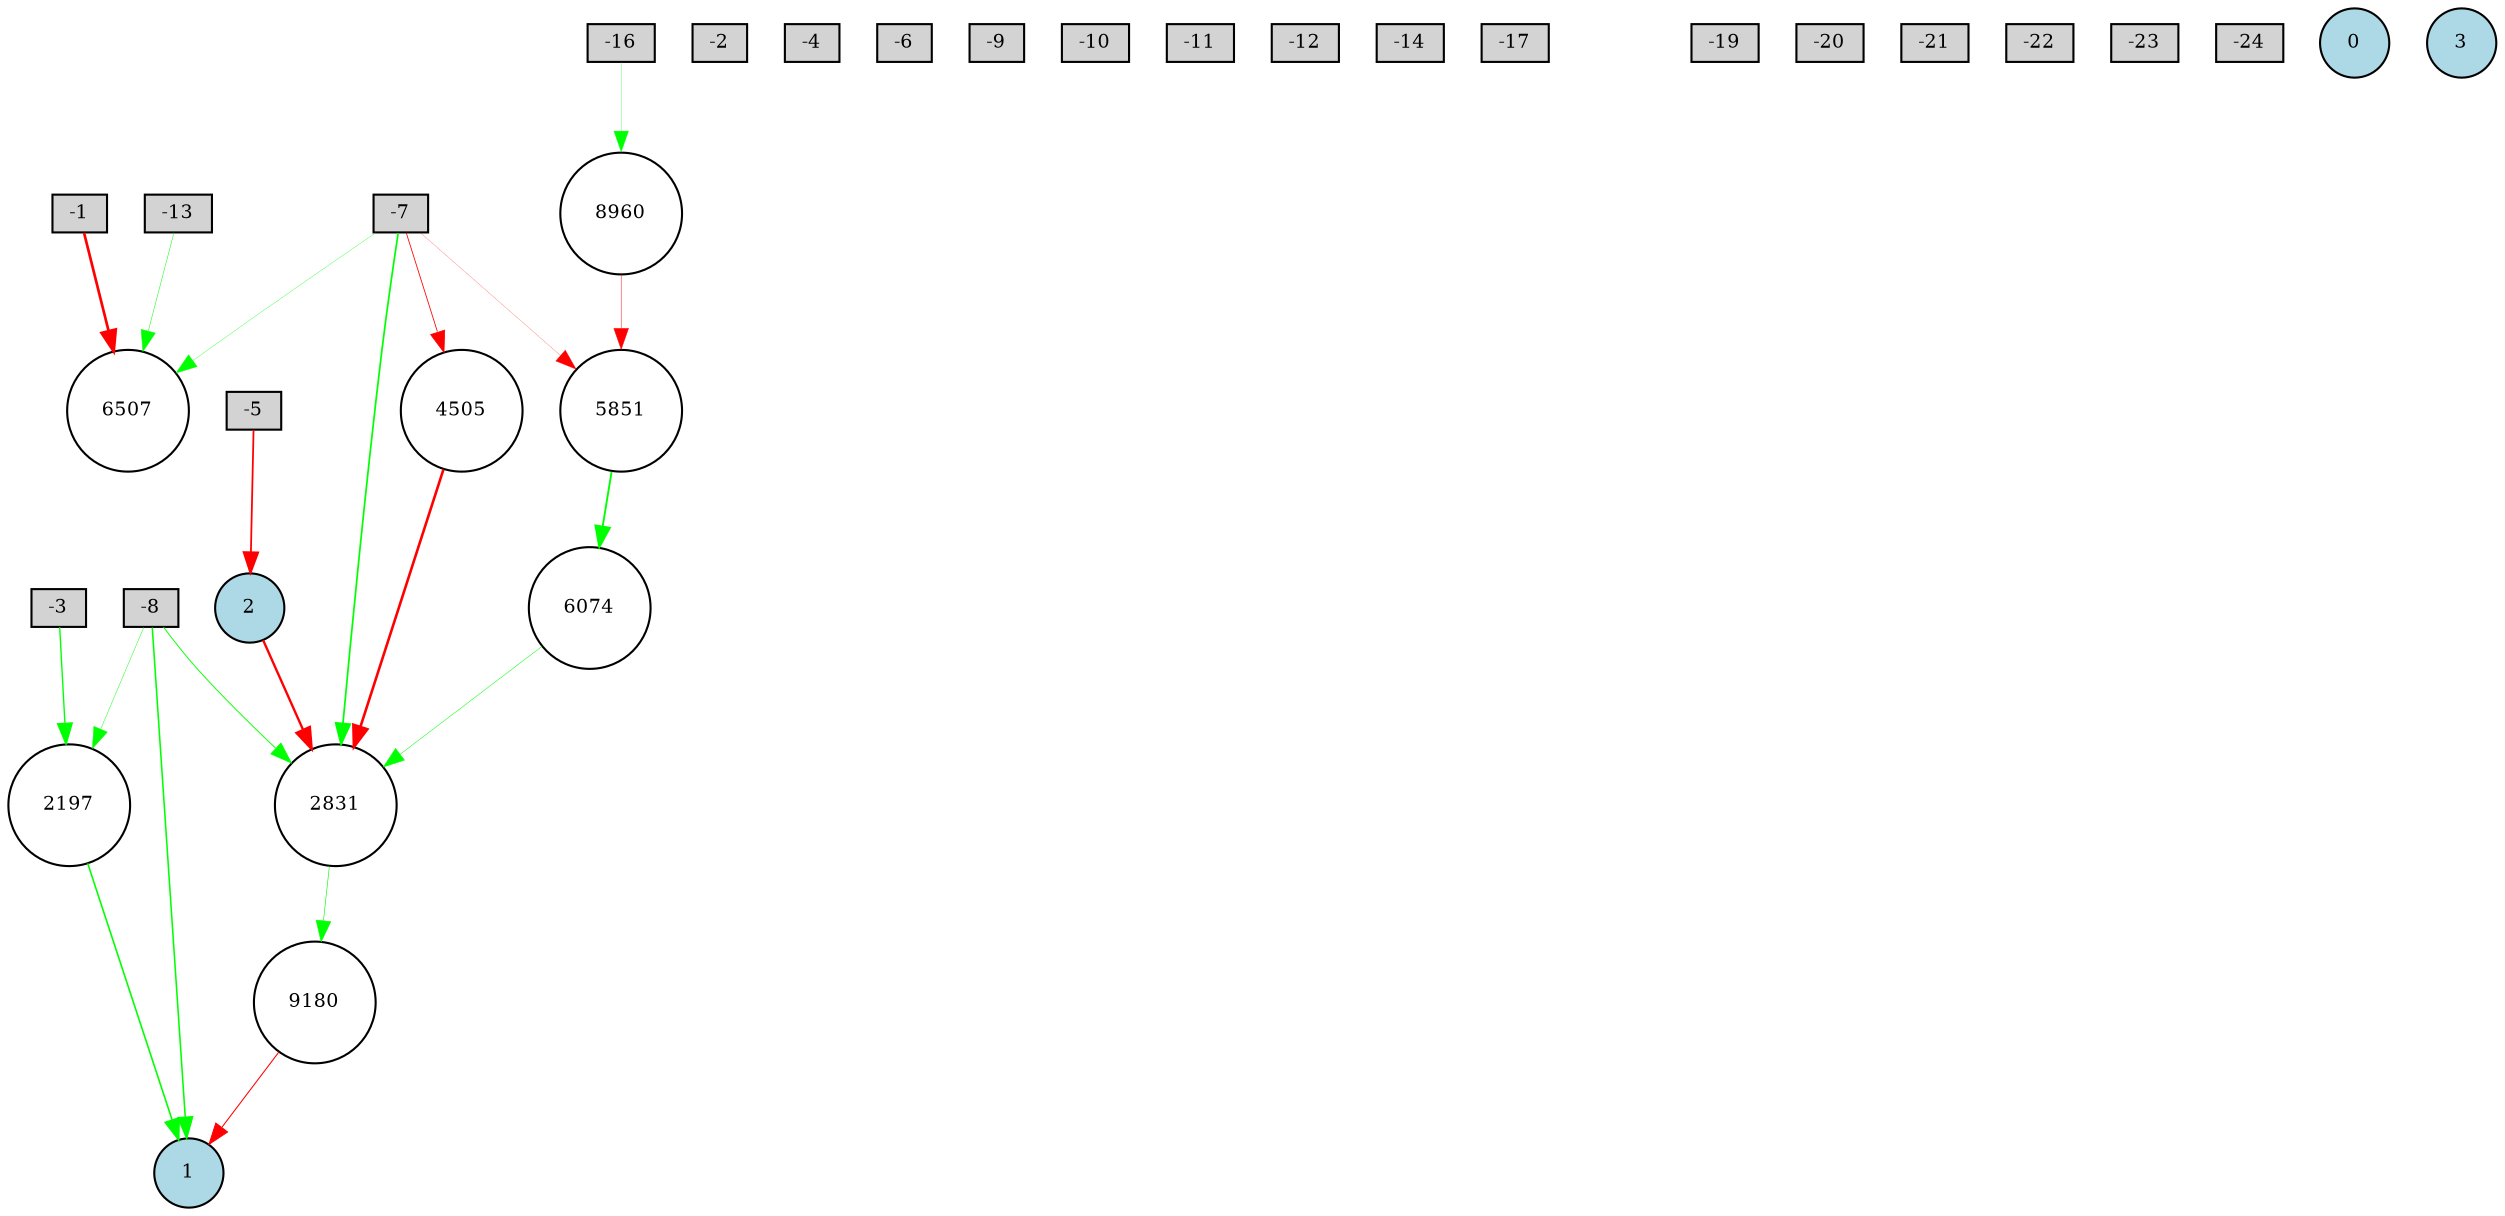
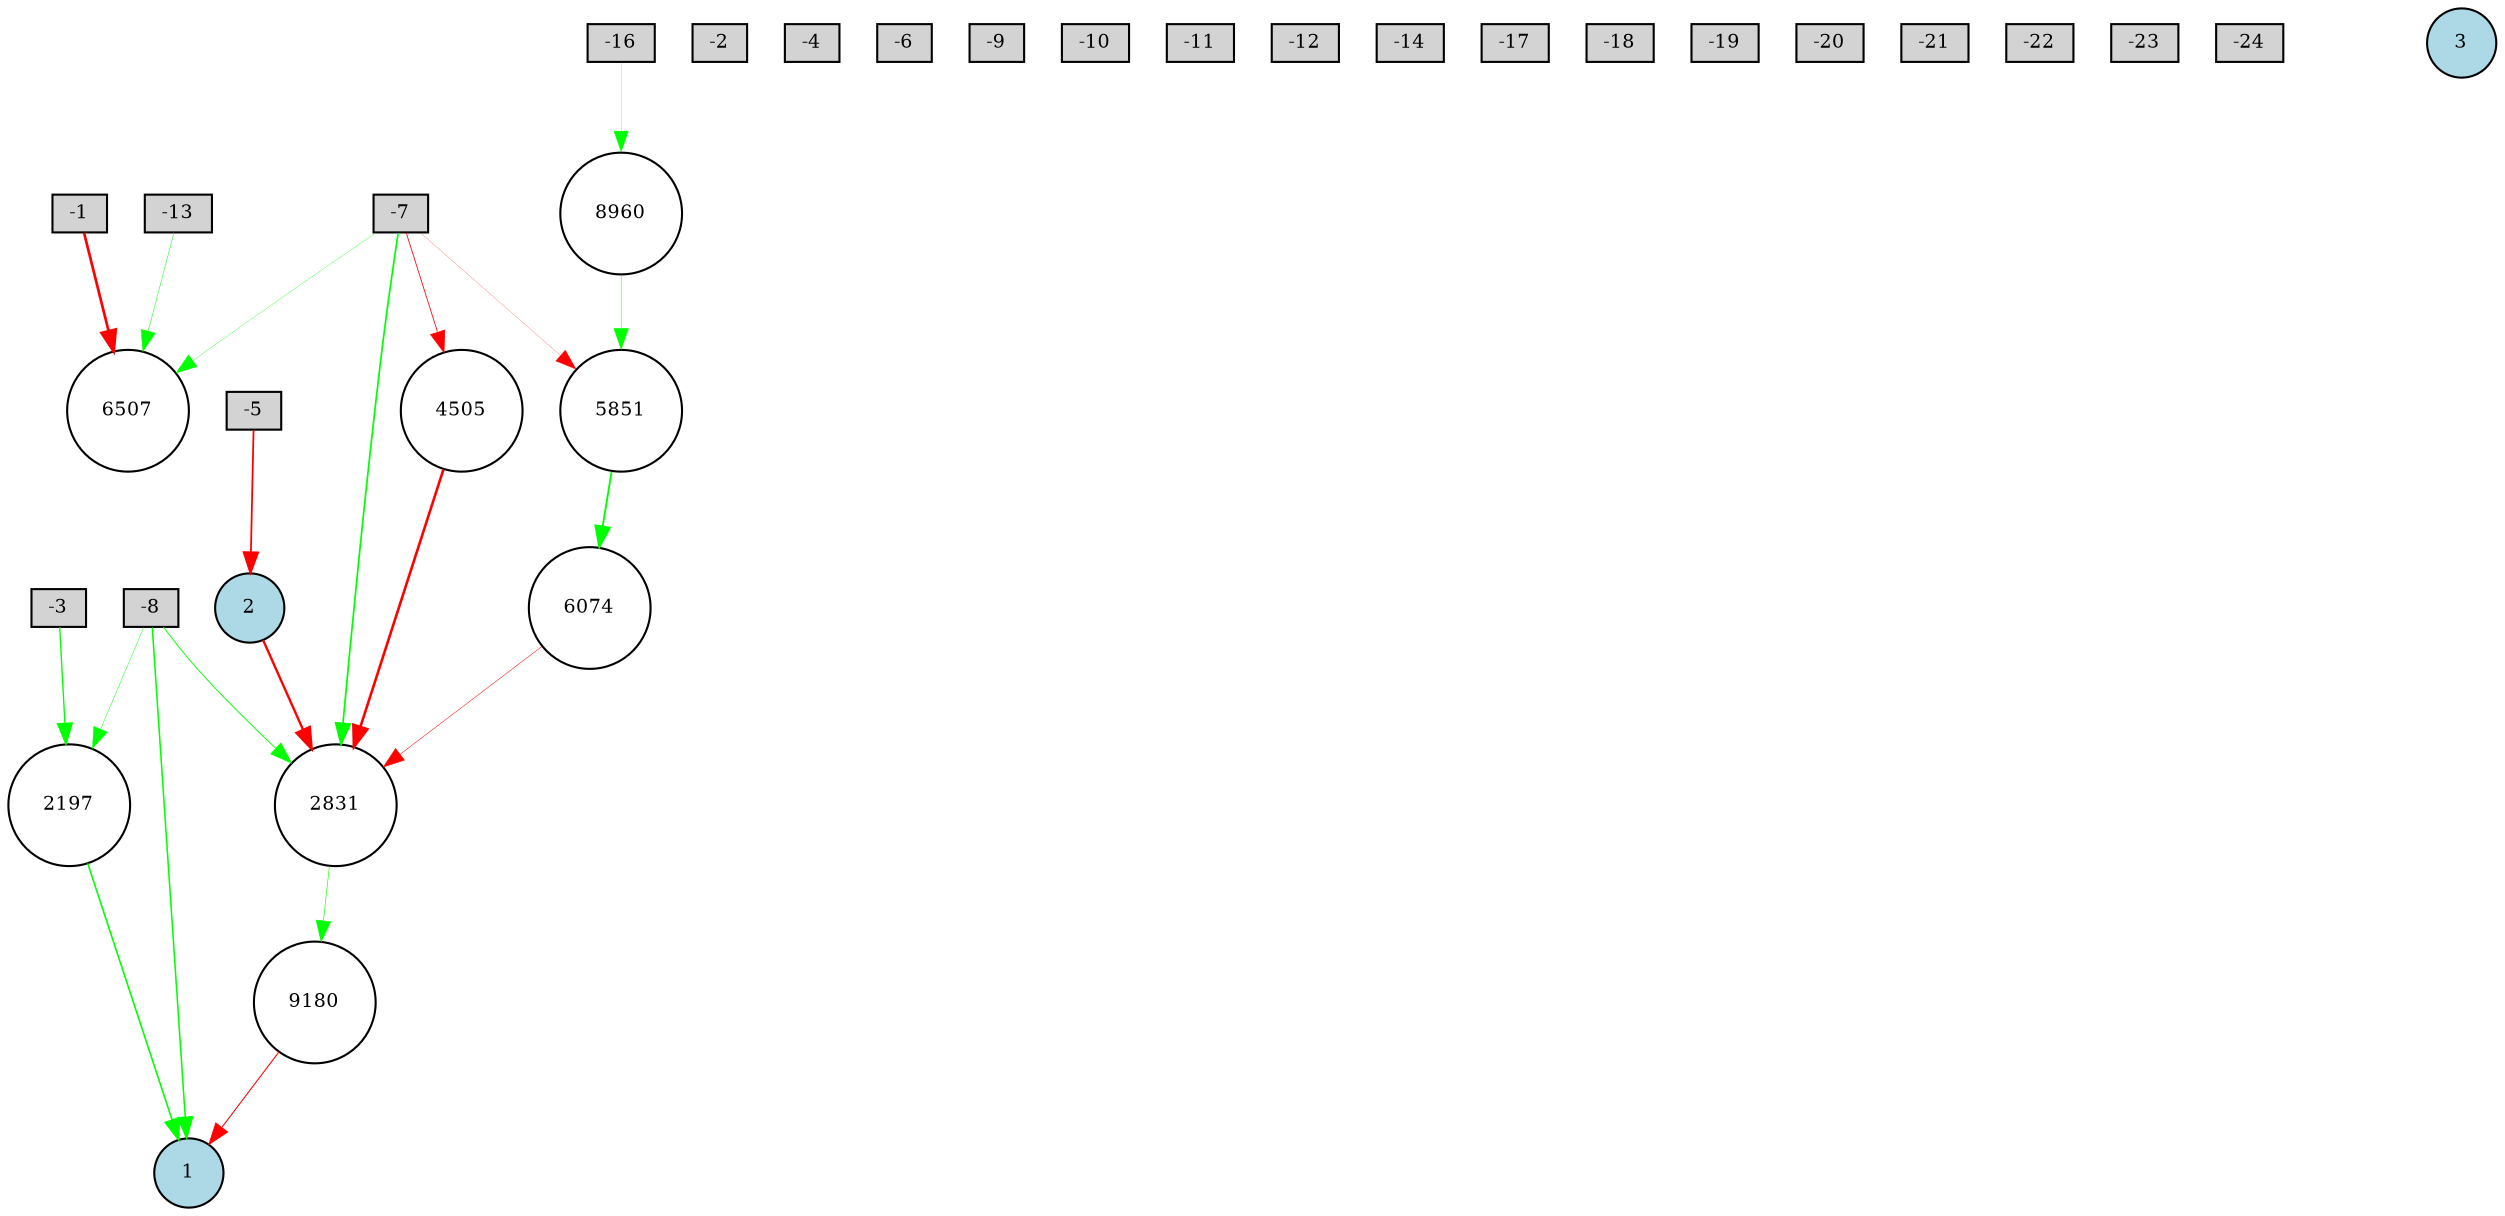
  digraph {
    node [fillcolor=lightgray fontsize=9 shape=box style=filled]
    edge [color=green style=solid]
    -1 [height=0.2 width=0.2]
    6507 [fillcolor=white height=0.2 shape=circle width=0.2]
    -2 [height=0.2 width=0.2]
    -3 [height=0.2 width=0.2]
    2197 [fillcolor=white height=0.2 shape=circle width=0.2]
    1 [fillcolor=lightblue height=0.2 shape=circle width=0.2]
    -4 [height=0.2 width=0.2]
    -5 [height=0.2 width=0.2]
    2 [fillcolor=lightblue height=0.2 shape=circle width=0.2]
    2831 [fillcolor=white height=0.2 shape=circle width=0.2]
    -6 [height=0.2 width=0.2]
    -7 [height=0.2 width=0.2]
    4505 [fillcolor=white height=0.2 shape=circle width=0.2]
    5851 [fillcolor=white height=0.2 shape=circle width=0.2]
    9180 [fillcolor=white height=0.2 shape=circle width=0.2]
    6074 [fillcolor=white height=0.2 shape=circle width=0.2]
    -8 [height=0.2 width=0.2]
    -9 [height=0.2 width=0.2]
    -10 [height=0.2 width=0.2]
    -11 [height=0.2 width=0.2]
    -12 [height=0.2 width=0.2]
    -13 [height=0.2 width=0.2]
    -14 [height=0.2 width=0.2]
    -16 [height=0.2 width=0.2]
    8960 [fillcolor=white height=0.2 shape=circle width=0.2]
    -17 [height=0.2 width=0.2]
+   -18 [height=0.2 width=0.2]
    -19 [height=0.2 width=0.2]
    -20 [height=0.2 width=0.2]
    -21 [height=0.2 width=0.2]
    -22 [height=0.2 width=0.2]
    -23 [height=0.2 width=0.2]
    -24 [height=0.2 width=0.2]
-   0 [fillcolor=lightblue height=0.2 shape=circle width=0.2]
    3 [fillcolor=lightblue height=0.2 shape=circle width=0.2]
    -1 -> 6507 [color=red penwidth=1.285738648588087]
    -3 -> 2197 [penwidth=0.6473888387586277]
    2197 -> 1 [penwidth=0.7570273705891161]
    -5 -> 2 [color=red penwidth=0.8451165644615998]
    2 -> 2831 [color=red penwidth=1.1227318823628314]
    2831 -> 9180 [penwidth=0.30000000000000004]
    -7 -> 6507 [penwidth=0.1538394773095294]
    -7 -> 2831 [penwidth=0.8158568650417771]
    -7 -> 4505 [color=red penwidth=0.39286086156329714]
    -7 -> 5851 [color=red penwidth=0.10336566252052005]
    4505 -> 2831 [color=red penwidth=1.241276360810083]
    5851 -> 6074 [penwidth=0.8912442710864729]
    9180 -> 1 [color=red penwidth=0.498481486749079]
-   6074 -> 2831 [penwidth=0.24061938909697464]
+   6074 -> 2831 [color=red penwidth=0.24061938909697464]
    -8 -> 2197 [penwidth=0.21171352420816808]
    -8 -> 1 [penwidth=0.7382470514390709]
    -8 -> 2831 [penwidth=0.43479020990036366]
    -13 -> 6507 [penwidth=0.23318966948418782]
    -16 -> 8960 [penwidth=0.1296338098450551]
-   8960 -> 5851 [color=red penwidth=0.22177828848572317]
+   8960 -> 5851 [penwidth=0.22177828848572317]
  }
